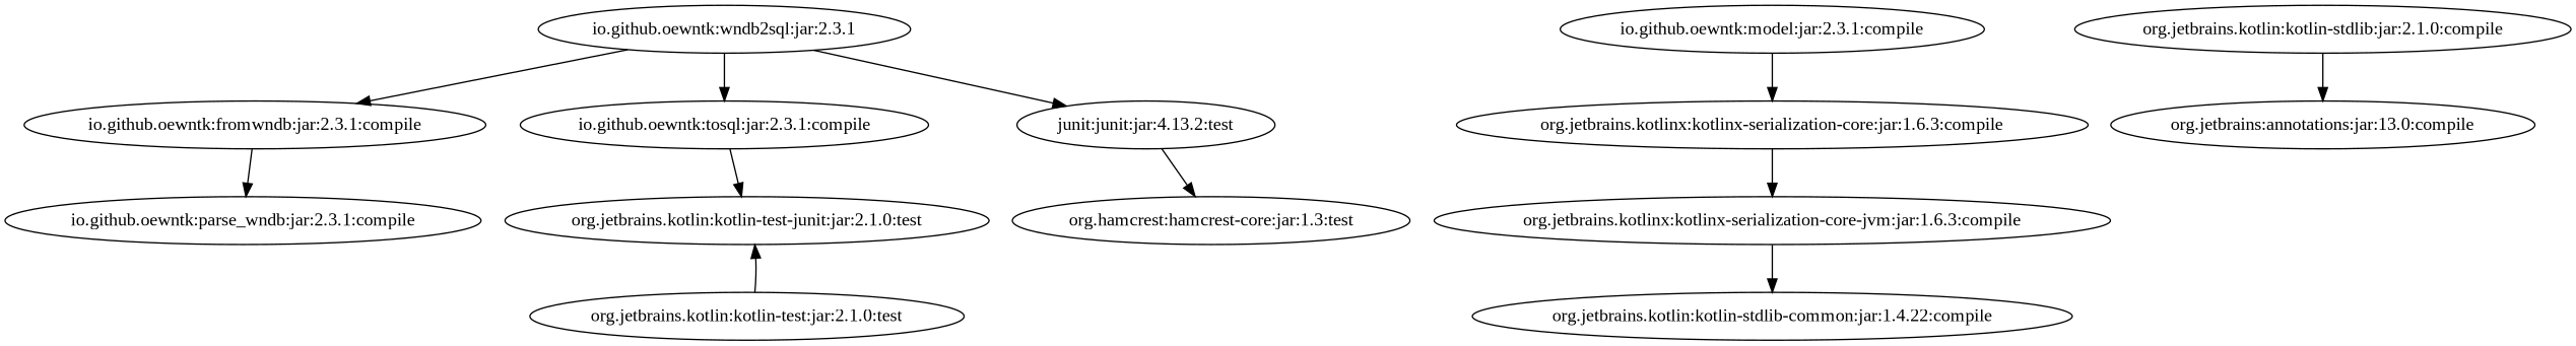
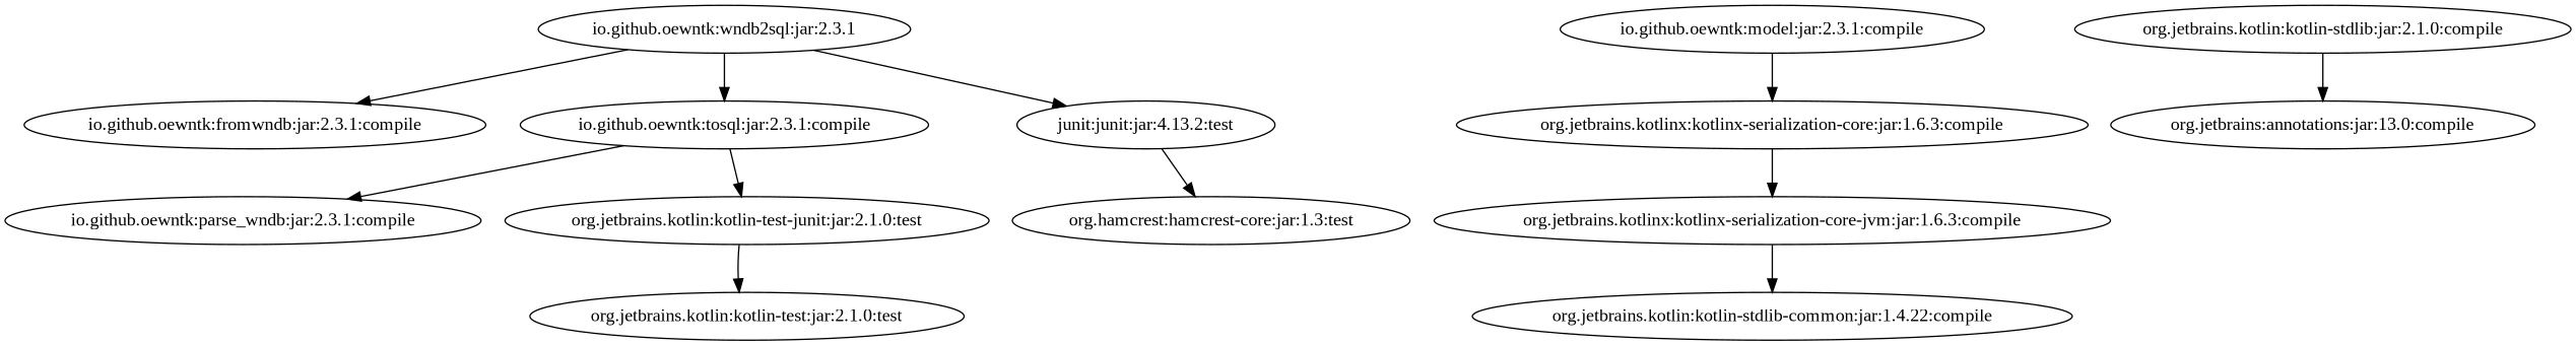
  digraph {
    fontname="Liberation Serif"
    node [fontname="Liberation Serif"]
    edge [fontname="Liberation Serif"]
    "io.github.oewntk:wndb2sql:jar:2.3.1"
    "io.github.oewntk:fromwndb:jar:2.3.1:compile"
    "io.github.oewntk:tosql:jar:2.3.1:compile"
    "junit:junit:jar:4.13.2:test"
    "io.github.oewntk:model:jar:2.3.1:compile"
    "org.jetbrains.kotlinx:kotlinx-serialization-core:jar:1.6.3:compile"
    "io.github.oewntk:parse_wndb:jar:2.3.1:compile"
    "org.jetbrains.kotlin:kotlin-test-junit:jar:2.1.0:test"
    "org.hamcrest:hamcrest-core:jar:1.3:test"
    "org.jetbrains.kotlin:kotlin-stdlib:jar:2.1.0:compile"
    "org.jetbrains:annotations:jar:13.0:compile"
    "org.jetbrains.kotlin:kotlin-test:jar:2.1.0:test"
    "org.jetbrains.kotlinx:kotlinx-serialization-core-jvm:jar:1.6.3:compile"
    n14 [label="org.jetbrains.kotlin:kotlin-stdlib-common:jar:1.4.22:compile"]
    "io.github.oewntk:wndb2sql:jar:2.3.1" -> "io.github.oewntk:fromwndb:jar:2.3.1:compile"
    "io.github.oewntk:wndb2sql:jar:2.3.1" -> "io.github.oewntk:tosql:jar:2.3.1:compile"
    "io.github.oewntk:wndb2sql:jar:2.3.1" -> "junit:junit:jar:4.13.2:test"
-   "io.github.oewntk:fromwndb:jar:2.3.1:compile" -> "io.github.oewntk:parse_wndb:jar:2.3.1:compile"
+   "io.github.oewntk:tosql:jar:2.3.1:compile" -> "io.github.oewntk:parse_wndb:jar:2.3.1:compile"
    "io.github.oewntk:tosql:jar:2.3.1:compile" -> "org.jetbrains.kotlin:kotlin-test-junit:jar:2.1.0:test"
    "junit:junit:jar:4.13.2:test" -> "org.hamcrest:hamcrest-core:jar:1.3:test"
    "io.github.oewntk:model:jar:2.3.1:compile" -> "org.jetbrains.kotlinx:kotlinx-serialization-core:jar:1.6.3:compile"
    "org.jetbrains.kotlinx:kotlinx-serialization-core:jar:1.6.3:compile" -> "org.jetbrains.kotlinx:kotlinx-serialization-core-jvm:jar:1.6.3:compile"
-   "org.jetbrains.kotlin:kotlin-test:jar:2.1.0:test" -> "org.jetbrains.kotlin:kotlin-test-junit:jar:2.1.0:test"
+   "org.jetbrains.kotlin:kotlin-test-junit:jar:2.1.0:test" -> "org.jetbrains.kotlin:kotlin-test:jar:2.1.0:test"
    "org.jetbrains.kotlin:kotlin-stdlib:jar:2.1.0:compile" -> "org.jetbrains:annotations:jar:13.0:compile"
    "org.jetbrains.kotlinx:kotlinx-serialization-core-jvm:jar:1.6.3:compile" -> n14
  }
